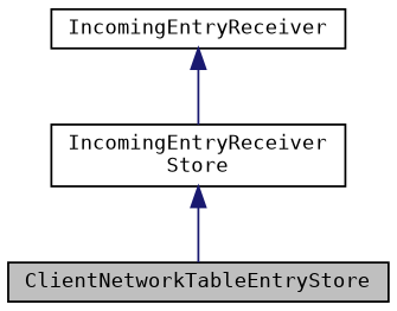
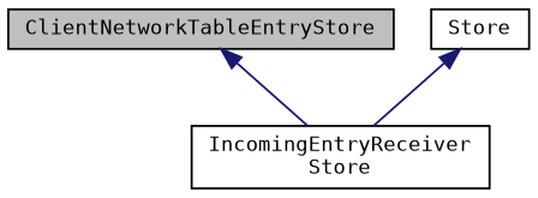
  digraph {
    fontname="DejaVu Sans Mono"
    node [color=black fontname="DejaVu Sans Mono" fontsize=10 shape=record]
    edge [color=midnightblue dir=back fontname="DejaVu Sans Mono" fontsize=10 labelfontname=FreeSans labelfontsize=10 style=solid]
    n1 [fillcolor=grey75 fontcolor=black height=0.2 label=ClientNetworkTableEntryStore style=filled width=0.4]
    n2 [height=0.2 label="IncomingEntryReceiver\lStore" width=0.4]
-   n3 [height=0.2 label=IncomingEntryReceiver width=0.4]
-   n2 -> n1
+   n3 [height=0.2 label=Store width=0.4]
+   n1 -> n2
    n3 -> n2
  }
